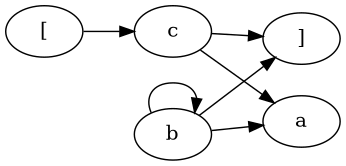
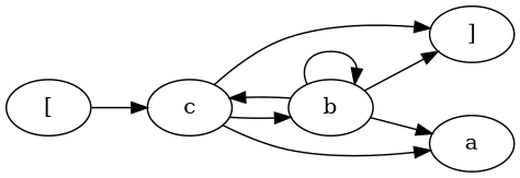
  digraph {
    rankdir=LR
    n1 [label="["]
    n2 [label=c]
    n3 [label="]"]
    n4 [label=b]
    n5 [label=a]
    n1 -> n2
    n2 -> n3
+   n2 -> n4
    n2 -> n5
+   n4 -> n2
    n4 -> n3
    n4 -> n4
    n4 -> n5
  }
